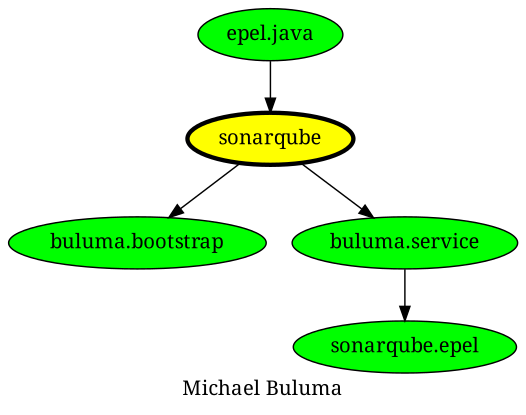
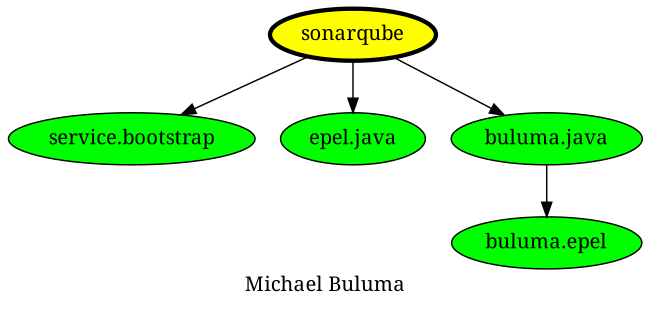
  digraph {
    fontname="Noto Serif"
    label="Michael Buluma"
    node [fillcolor=green fontname="Noto Serif" style=filled]
    edge [fontname="Noto Serif"]
    sonarqube [fillcolor=yellow penwidth=3]
-   "buluma.bootstrap"
+   "buluma.bootstrap" [label="service.bootstrap"]
    n3 [label="epel.java"]
-   "buluma.service"
-   "buluma.epel" [label="sonarqube.epel"]
+   "buluma.service" [label="buluma.java"]
+   "buluma.epel"
    sonarqube -> "buluma.bootstrap"
-   n3 -> sonarqube
+   sonarqube -> n3
    sonarqube -> "buluma.service"
    "buluma.service" -> "buluma.epel"
  }
